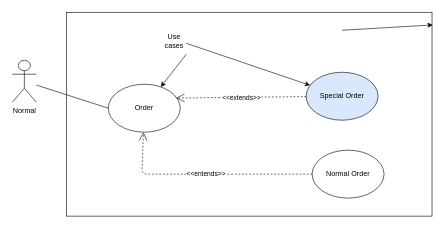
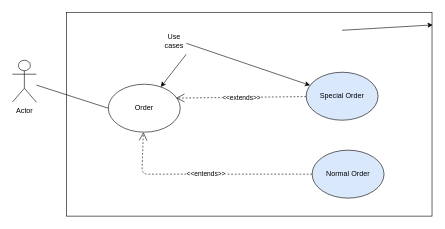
  <mxCell id="0" />
  <mxCell id="1" parent="0" />
- <mxCell id="2" value="Normal" style="shape=umlActor;verticalLabelPosition=bottom;labelBackgroundColor=#ffffff;verticalAlign=top;html=1;outlineConnect=0;" vertex="1" parent="1"><mxGeometry x="20" y="100" width="40" height="70" as="geometry" /></mxCell>
+ <mxCell id="2" value="Actor" style="shape=umlActor;verticalLabelPosition=bottom;labelBackgroundColor=#ffffff;verticalAlign=top;html=1;outlineConnect=0;" vertex="1" parent="1"><mxGeometry x="20" y="100" width="40" height="70" as="geometry" /></mxCell>
  <mxCell id="3" value="" style="rounded=0;whiteSpace=wrap;html=1;" vertex="1" parent="1"><mxGeometry x="110" y="20" width="610" height="340" as="geometry" /></mxCell>
  <mxCell id="4" value="Order&lt;span style=&quot;color: rgba(0 , 0 , 0 , 0) ; font-family: monospace ; font-size: 0px&quot;&gt;%3CmxGraphModel%3E%3Croot%3E%3CmxCell%20id%3D%220%22%2F%3E%3CmxCell%20id%3D%221%22%20parent%3D%220%22%2F%3E%3CmxCell%20id%3D%222%22%20value%3D%22%22%20style%3D%22endArrow%3Dclassic%3Bhtml%3D1%3BentryX%3D0%3BentryY%3D0.5%3BentryDx%3D0%3BentryDy%3D0%3B%22%20edge%3D%221%22%20parent%3D%221%22%3E%3CmxGeometry%20width%3D%2250%22%20height%3D%2250%22%20relative%3D%221%22%20as%3D%22geometry%22%3E%3CmxPoint%20x%3D%22190%22%20y%3D%22420%22%20as%3D%22sourcePoint%22%2F%3E%3CmxPoint%20x%3D%22310%22%20y%3D%22380%22%20as%3D%22targetPoint%22%2F%3E%3C%2FmxGeometry%3E%3C%2FmxCell%3E%3C%2Froot%3E%3C%2FmxGraphModel%3E&lt;/span&gt;&lt;span style=&quot;color: rgba(0 , 0 , 0 , 0) ; font-family: monospace ; font-size: 0px&quot;&gt;%3CmxGraphModel%3E%3Croot%3E%3CmxCell%20id%3D%220%22%2F%3E%3CmxCell%20id%3D%221%22%20parent%3D%220%22%2F%3E%3CmxCell%20id%3D%222%22%20value%3D%22%22%20style%3D%22endArrow%3Dclassic%3Bhtml%3D1%3BentryX%3D0%3BentryY%3D0.5%3BentryDx%3D0%3BentryDy%3D0%3B%22%20edge%3D%221%22%20parent%3D%221%22%3E%3CmxGeometry%20width%3D%2250%22%20height%3D%2250%22%20relative%3D%221%22%20as%3D%22geometry%22%3E%3CmxPoint%20x%3D%22190%22%20y%3D%22420%22%20as%3D%22sourcePoint%22%2F%3E%3CmxPoint%20x%3D%22310%22%20y%3D%22380%22%20as%3D%22targetPoint%22%2F%3E%3C%2FmxGeometry%3E%3C%2FmxCell%3E%3C%2Froot%3E%3C%2FmxGraphModel%3E&lt;/span&gt;" style="ellipse;whiteSpace=wrap;html=1;" vertex="1" parent="1"><mxGeometry x="180" y="140" width="120" height="80" as="geometry" /></mxCell>
  <mxCell id="5" value="Special Order" style="ellipse;whiteSpace=wrap;html=1;fillColor=#dae8fc;" vertex="1" parent="1"><mxGeometry x="510" y="120" width="120" height="80" as="geometry" /></mxCell>
- <mxCell id="6" value="Normal Order" style="ellipse;whiteSpace=wrap;html=1;" vertex="1" parent="1"><mxGeometry x="520" y="250" width="120" height="80" as="geometry" /></mxCell>
+ <mxCell id="6" value="Normal Order" style="ellipse;whiteSpace=wrap;html=1;fillColor=#dae8fc;" vertex="1" parent="1"><mxGeometry x="520" y="250" width="120" height="80" as="geometry" /></mxCell>
  <mxCell id="7" value="" style="endArrow=classic;html=1;exitX=0.328;exitY=0.152;exitDx=0;exitDy=0;exitPerimeter=0;" edge="1" parent="1" source="3" target="5"><mxGeometry width="50" height="50" relative="1" as="geometry"><mxPoint x="270" y="130" as="sourcePoint" /><mxPoint x="320" y="80" as="targetPoint" /></mxGeometry></mxCell>
  <mxCell id="8" value="" style="endArrow=classic;html=1;" edge="1" parent="1" target="4"><mxGeometry width="50" height="50" relative="1" as="geometry"><mxPoint x="310" y="90" as="sourcePoint" /><mxPoint x="524.396" y="154.972" as="targetPoint" /></mxGeometry></mxCell>
  <mxCell id="9" value="Use cases" style="text;html=1;strokeColor=none;fillColor=none;align=center;verticalAlign=middle;whiteSpace=wrap;rounded=0;" vertex="1" parent="1"><mxGeometry x="270" y="58" width="40" height="20" as="geometry" /></mxCell>
  <mxCell id="10" value="&amp;lt;&amp;lt;extends&amp;gt;&amp;gt;" style="endArrow=open;endSize=12;dashed=1;html=1;entryX=0.942;entryY=0.288;entryDx=0;entryDy=0;entryPerimeter=0;" edge="1" parent="1" source="5" target="4"><mxGeometry width="160" relative="1" as="geometry"><mxPoint x="300" y="180" as="sourcePoint" /><mxPoint x="460" y="180" as="targetPoint" /></mxGeometry></mxCell>
  <mxCell id="11" value="&amp;lt;&amp;lt;entends&amp;gt;&amp;gt;" style="endArrow=open;endSize=12;dashed=1;html=1;exitX=0;exitY=0.5;exitDx=0;exitDy=0;" edge="1" parent="1" source="6" target="4"><mxGeometry width="160" relative="1" as="geometry"><mxPoint x="520.008" y="170.652" as="sourcePoint" /><mxPoint x="303.04" y="173.04" as="targetPoint" /><Array as="points"><mxPoint x="236" y="290" /></Array></mxGeometry></mxCell>
  <mxCell id="12" value="" style="endArrow=none;html=1;entryX=0;entryY=0.5;entryDx=0;entryDy=0;" edge="1" parent="1" source="2" target="4"><mxGeometry width="50" height="50" relative="1" as="geometry"><mxPoint x="130" y="200" as="sourcePoint" /><mxPoint x="180" y="150" as="targetPoint" /></mxGeometry></mxCell>
  <mxCell id="13" value="" style="endArrow=classic;html=1;entryX=1.002;entryY=0.062;entryDx=0;entryDy=0;entryPerimeter=0;" edge="1" parent="1" target="3"><mxGeometry width="50" height="50" relative="1" as="geometry"><mxPoint x="570" y="50" as="sourcePoint" /><mxPoint x="440" y="30" as="targetPoint" /></mxGeometry></mxCell>
